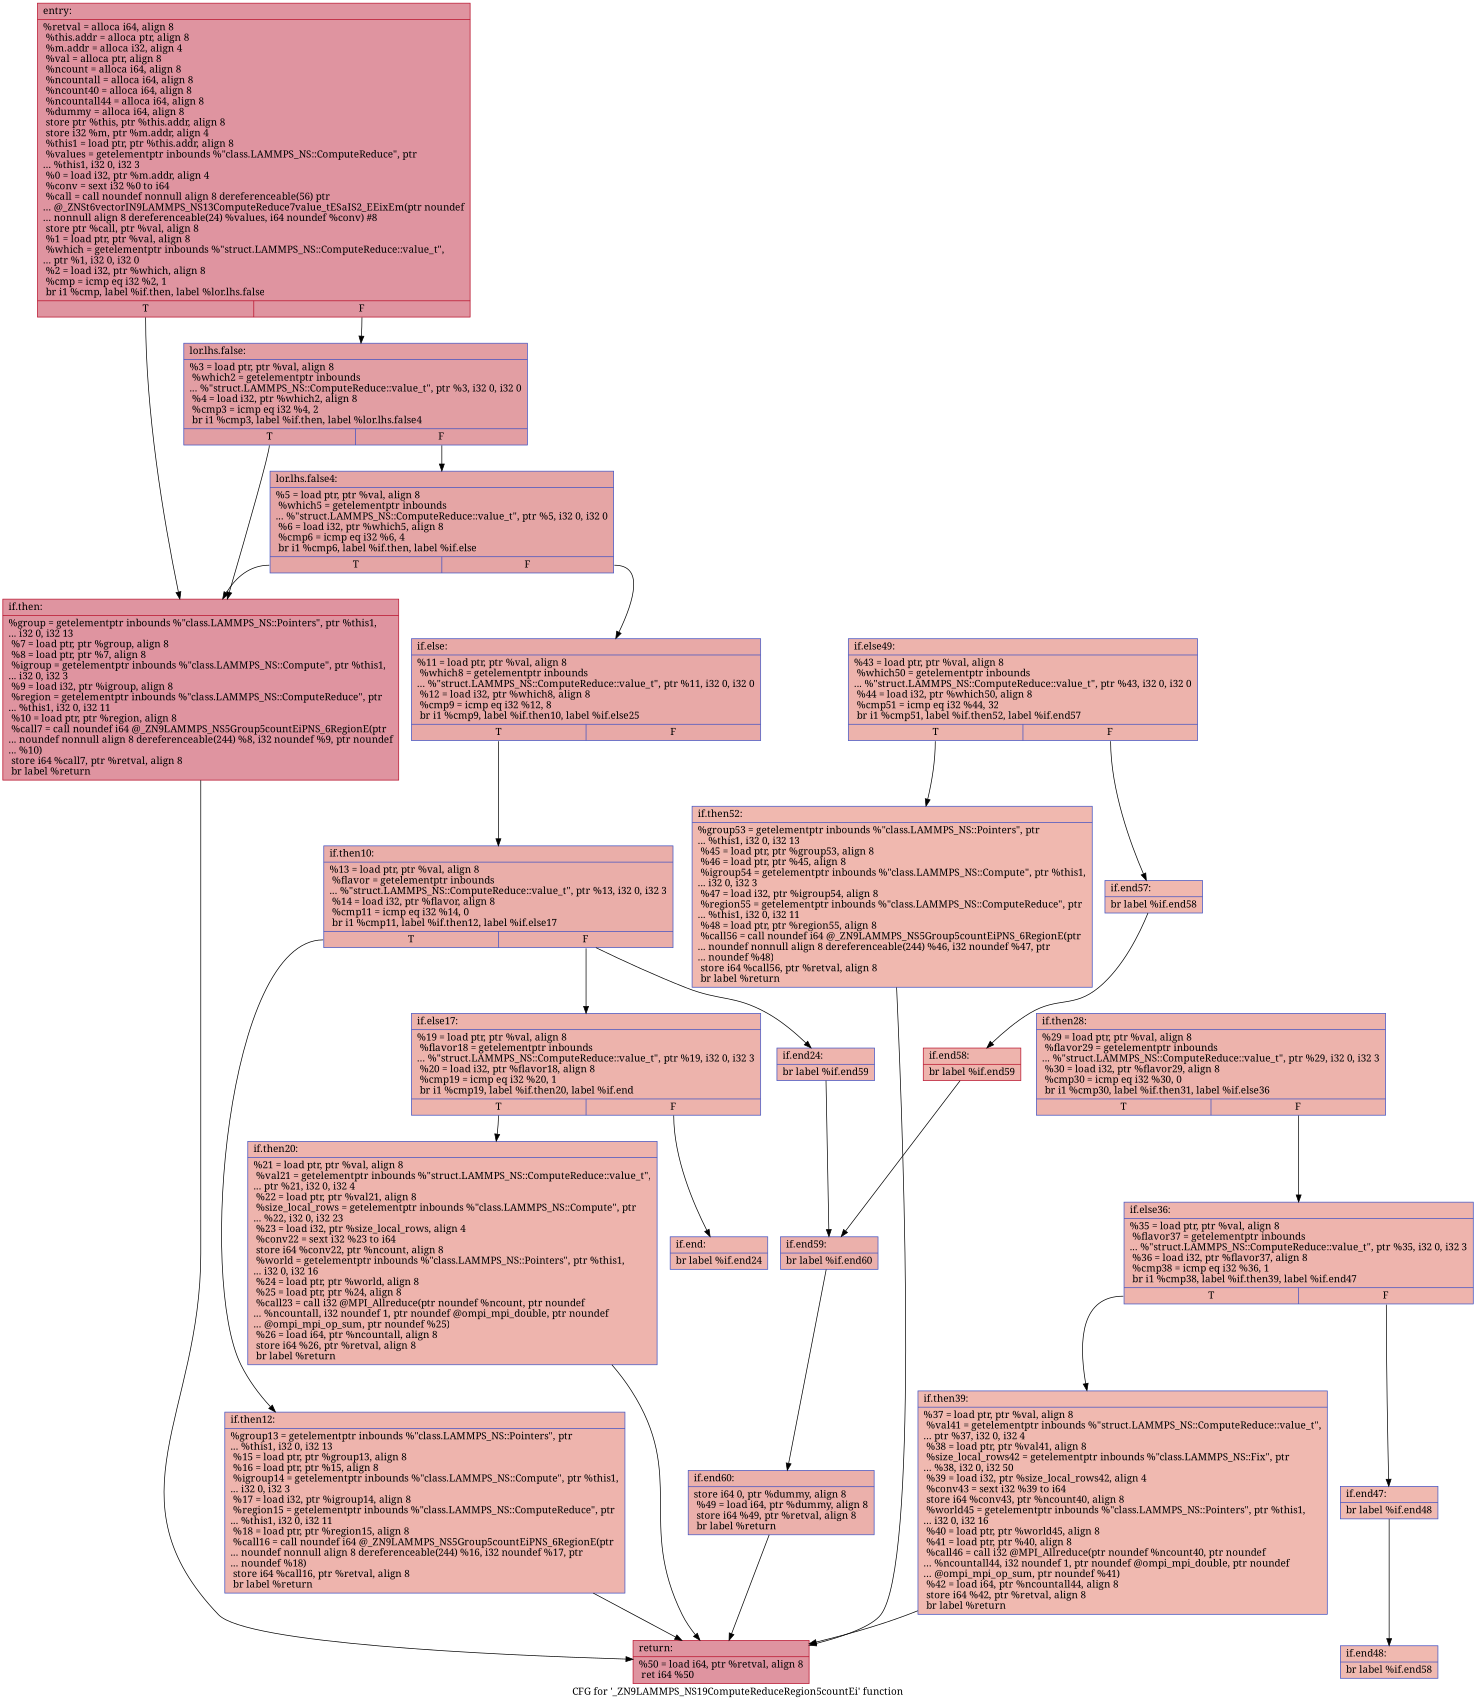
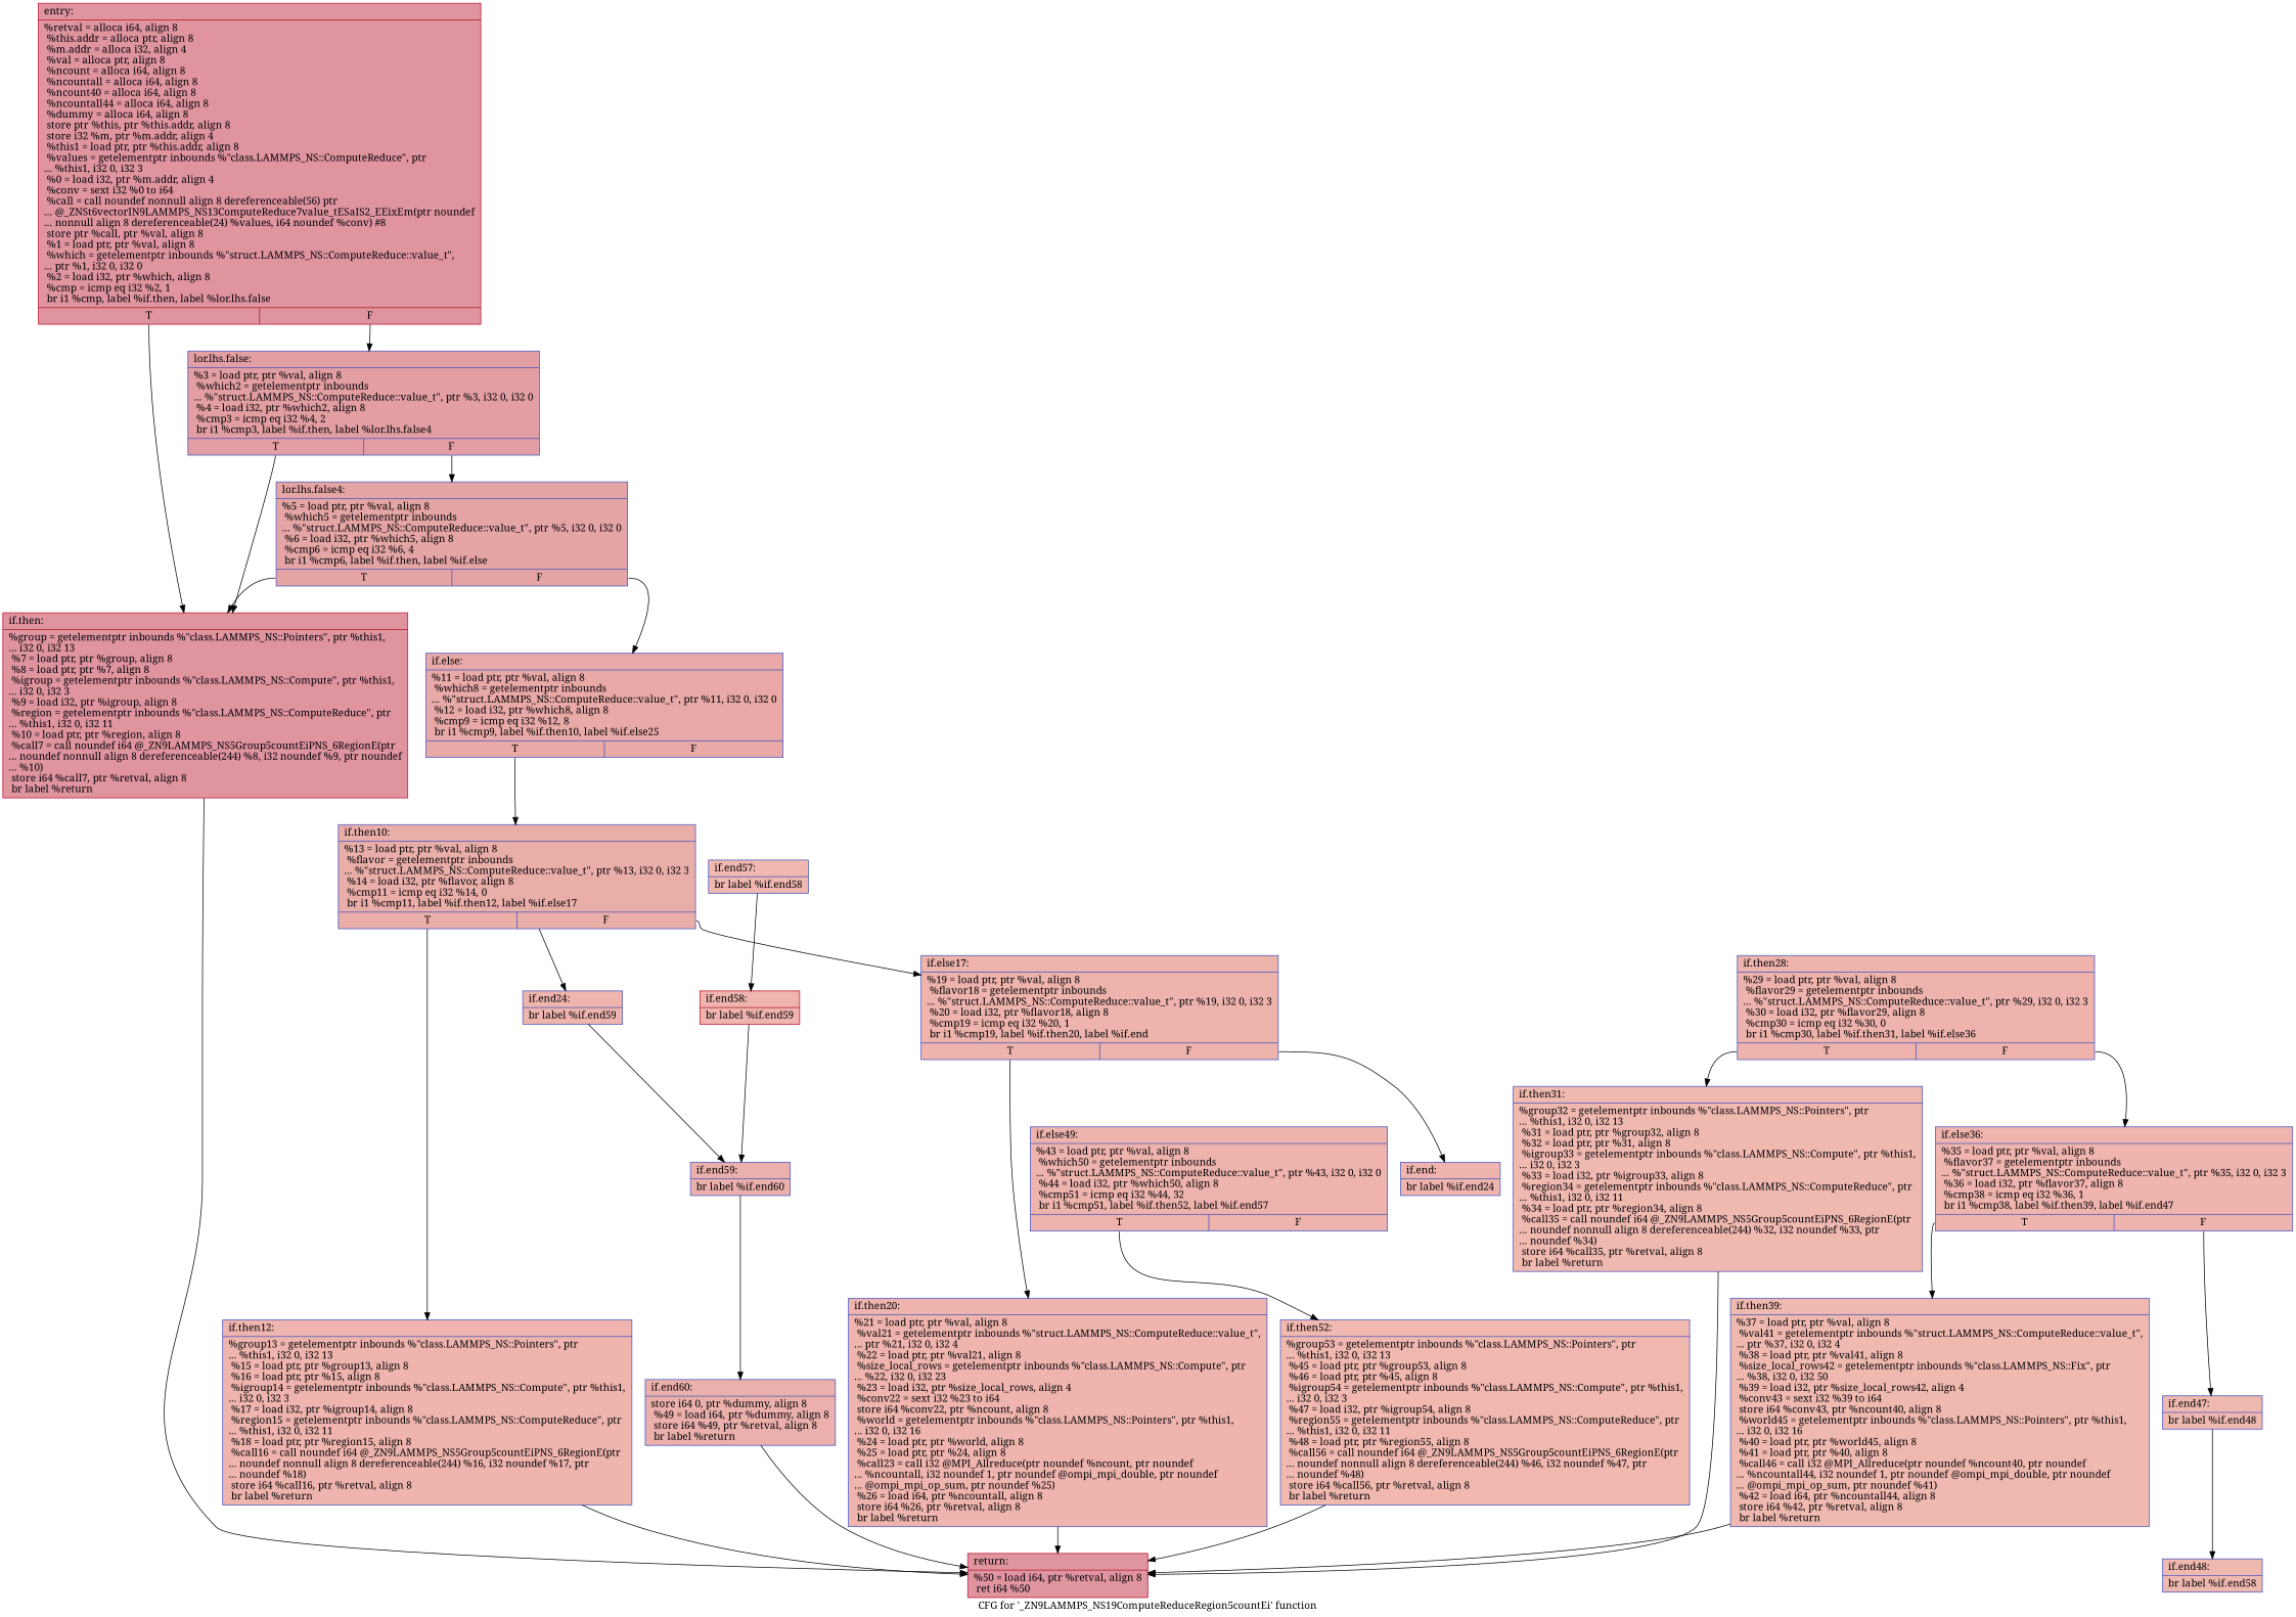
  digraph {
    fontname="Noto Serif"
    label="CFG for '_ZN9LAMMPS_NS19ComputeReduceRegion5countEi' function"
    node [color="#3d50c3ff" fillcolor="#d8564670" fontname="Noto Serif" shape=record style=filled]
    edge [fontname="Noto Serif"]
    n1 [color="#b70d28ff" fillcolor="#b70d2870" label="{entry:\l|  %retval = alloca i64, align 8\l  %this.addr = alloca ptr, align 8\l  %m.addr = alloca i32, align 4\l  %val = alloca ptr, align 8\l  %ncount = alloca i64, align 8\l  %ncountall = alloca i64, align 8\l  %ncount40 = alloca i64, align 8\l  %ncountall44 = alloca i64, align 8\l  %dummy = alloca i64, align 8\l  store ptr %this, ptr %this.addr, align 8\l  store i32 %m, ptr %m.addr, align 4\l  %this1 = load ptr, ptr %this.addr, align 8\l  %values = getelementptr inbounds %\"class.LAMMPS_NS::ComputeReduce\", ptr\l... %this1, i32 0, i32 3\l  %0 = load i32, ptr %m.addr, align 4\l  %conv = sext i32 %0 to i64\l  %call = call noundef nonnull align 8 dereferenceable(56) ptr\l... @_ZNSt6vectorIN9LAMMPS_NS13ComputeReduce7value_tESaIS2_EEixEm(ptr noundef\l... nonnull align 8 dereferenceable(24) %values, i64 noundef %conv) #8\l  store ptr %call, ptr %val, align 8\l  %1 = load ptr, ptr %val, align 8\l  %which = getelementptr inbounds %\"struct.LAMMPS_NS::ComputeReduce::value_t\",\l... ptr %1, i32 0, i32 0\l  %2 = load i32, ptr %which, align 8\l  %cmp = icmp eq i32 %2, 1\l  br i1 %cmp, label %if.then, label %lor.lhs.false\l|{<s0>T|<s1>F}}"]
    n2 [color="#b70d28ff" fillcolor="#b70d2870" label="{if.then:\l|  %group = getelementptr inbounds %\"class.LAMMPS_NS::Pointers\", ptr %this1,\l... i32 0, i32 13\l  %7 = load ptr, ptr %group, align 8\l  %8 = load ptr, ptr %7, align 8\l  %igroup = getelementptr inbounds %\"class.LAMMPS_NS::Compute\", ptr %this1,\l... i32 0, i32 3\l  %9 = load i32, ptr %igroup, align 8\l  %region = getelementptr inbounds %\"class.LAMMPS_NS::ComputeReduce\", ptr\l... %this1, i32 0, i32 11\l  %10 = load ptr, ptr %region, align 8\l  %call7 = call noundef i64 @_ZN9LAMMPS_NS5Group5countEiPNS_6RegionE(ptr\l... noundef nonnull align 8 dereferenceable(244) %8, i32 noundef %9, ptr noundef\l... %10)\l  store i64 %call7, ptr %retval, align 8\l  br label %return\l}"]
    n3 [fillcolor="#be242e70" label="{lor.lhs.false:\l|  %3 = load ptr, ptr %val, align 8\l  %which2 = getelementptr inbounds\l... %\"struct.LAMMPS_NS::ComputeReduce::value_t\", ptr %3, i32 0, i32 0\l  %4 = load i32, ptr %which2, align 8\l  %cmp3 = icmp eq i32 %4, 2\l  br i1 %cmp3, label %if.then, label %lor.lhs.false4\l|{<s0>T|<s1>F}}"]
    n4 [color="#b70d28ff" fillcolor="#b70d2870" label="{return:\l|  %50 = load i64, ptr %retval, align 8\l  ret i64 %50\l}"]
    n5 [fillcolor="#c5333470" label="{lor.lhs.false4:\l|  %5 = load ptr, ptr %val, align 8\l  %which5 = getelementptr inbounds\l... %\"struct.LAMMPS_NS::ComputeReduce::value_t\", ptr %5, i32 0, i32 0\l  %6 = load i32, ptr %which5, align 8\l  %cmp6 = icmp eq i32 %6, 4\l  br i1 %cmp6, label %if.then, label %if.else\l|{<s0>T|<s1>F}}"]
    n6 [fillcolor="#ca3b3770" label="{if.else:\l|  %11 = load ptr, ptr %val, align 8\l  %which8 = getelementptr inbounds\l... %\"struct.LAMMPS_NS::ComputeReduce::value_t\", ptr %11, i32 0, i32 0\l  %12 = load i32, ptr %which8, align 8\l  %cmp9 = icmp eq i32 %12, 8\l  br i1 %cmp9, label %if.then10, label %if.else25\l|{<s0>T|<s1>F}}"]
    n7 [fillcolor="#d0473d70" label="{if.then10:\l|  %13 = load ptr, ptr %val, align 8\l  %flavor = getelementptr inbounds\l... %\"struct.LAMMPS_NS::ComputeReduce::value_t\", ptr %13, i32 0, i32 3\l  %14 = load i32, ptr %flavor, align 8\l  %cmp11 = icmp eq i32 %14, 0\l  br i1 %cmp11, label %if.then12, label %if.else17\l|{<s0>T|<s1>F}}"]
    n8 [label="{if.then12:\l|  %group13 = getelementptr inbounds %\"class.LAMMPS_NS::Pointers\", ptr\l... %this1, i32 0, i32 13\l  %15 = load ptr, ptr %group13, align 8\l  %16 = load ptr, ptr %15, align 8\l  %igroup14 = getelementptr inbounds %\"class.LAMMPS_NS::Compute\", ptr %this1,\l... i32 0, i32 3\l  %17 = load i32, ptr %igroup14, align 8\l  %region15 = getelementptr inbounds %\"class.LAMMPS_NS::ComputeReduce\", ptr\l... %this1, i32 0, i32 11\l  %18 = load ptr, ptr %region15, align 8\l  %call16 = call noundef i64 @_ZN9LAMMPS_NS5Group5countEiPNS_6RegionE(ptr\l... noundef nonnull align 8 dereferenceable(244) %16, i32 noundef %17, ptr\l... noundef %18)\l  store i64 %call16, ptr %retval, align 8\l  br label %return\l}"]
    n9 [fillcolor="#d6524470" label="{if.else17:\l|  %19 = load ptr, ptr %val, align 8\l  %flavor18 = getelementptr inbounds\l... %\"struct.LAMMPS_NS::ComputeReduce::value_t\", ptr %19, i32 0, i32 3\l  %20 = load i32, ptr %flavor18, align 8\l  %cmp19 = icmp eq i32 %20, 1\l  br i1 %cmp19, label %if.then20, label %if.end\l|{<s0>T|<s1>F}}"]
    n10 [label="{if.end24:\l|  br label %if.end59\l}"]
    n11 [label="{if.then20:\l|  %21 = load ptr, ptr %val, align 8\l  %val21 = getelementptr inbounds %\"struct.LAMMPS_NS::ComputeReduce::value_t\",\l... ptr %21, i32 0, i32 4\l  %22 = load ptr, ptr %val21, align 8\l  %size_local_rows = getelementptr inbounds %\"class.LAMMPS_NS::Compute\", ptr\l... %22, i32 0, i32 23\l  %23 = load i32, ptr %size_local_rows, align 4\l  %conv22 = sext i32 %23 to i64\l  store i64 %conv22, ptr %ncount, align 8\l  %world = getelementptr inbounds %\"class.LAMMPS_NS::Pointers\", ptr %this1,\l... i32 0, i32 16\l  %24 = load ptr, ptr %world, align 8\l  %25 = load ptr, ptr %24, align 8\l  %call23 = call i32 @MPI_Allreduce(ptr noundef %ncount, ptr noundef\l... %ncountall, i32 noundef 1, ptr noundef @ompi_mpi_double, ptr noundef\l... @ompi_mpi_op_sum, ptr noundef %25)\l  %26 = load i64, ptr %ncountall, align 8\l  store i64 %26, ptr %retval, align 8\l  br label %return\l}"]
    n12 [label="{if.end:\l|  br label %if.end24\l}"]
    n13 [fillcolor="#d6524470" label="{if.then28:\l|  %29 = load ptr, ptr %val, align 8\l  %flavor29 = getelementptr inbounds\l... %\"struct.LAMMPS_NS::ComputeReduce::value_t\", ptr %29, i32 0, i32 3\l  %30 = load i32, ptr %flavor29, align 8\l  %cmp30 = icmp eq i32 %30, 0\l  br i1 %cmp30, label %if.then31, label %if.else36\l|{<s0>T|<s1>F}}"]
+   n14 [fillcolor="#de614d70" label="{if.then31:\l|  %group32 = getelementptr inbounds %\"class.LAMMPS_NS::Pointers\", ptr\l... %this1, i32 0, i32 13\l  %31 = load ptr, ptr %group32, align 8\l  %32 = load ptr, ptr %31, align 8\l  %igroup33 = getelementptr inbounds %\"class.LAMMPS_NS::Compute\", ptr %this1,\l... i32 0, i32 3\l  %33 = load i32, ptr %igroup33, align 8\l  %region34 = getelementptr inbounds %\"class.LAMMPS_NS::ComputeReduce\", ptr\l... %this1, i32 0, i32 11\l  %34 = load ptr, ptr %region34, align 8\l  %call35 = call noundef i64 @_ZN9LAMMPS_NS5Group5countEiPNS_6RegionE(ptr\l... noundef nonnull align 8 dereferenceable(244) %32, i32 noundef %33, ptr\l... noundef %34)\l  store i64 %call35, ptr %retval, align 8\l  br label %return\l}"]
    n15 [label="{if.else36:\l|  %35 = load ptr, ptr %val, align 8\l  %flavor37 = getelementptr inbounds\l... %\"struct.LAMMPS_NS::ComputeReduce::value_t\", ptr %35, i32 0, i32 3\l  %36 = load i32, ptr %flavor37, align 8\l  %cmp38 = icmp eq i32 %36, 1\l  br i1 %cmp38, label %if.then39, label %if.end47\l|{<s0>T|<s1>F}}"]
    n16 [fillcolor="#d6524470" label="{if.else49:\l|  %43 = load ptr, ptr %val, align 8\l  %which50 = getelementptr inbounds\l... %\"struct.LAMMPS_NS::ComputeReduce::value_t\", ptr %43, i32 0, i32 0\l  %44 = load i32, ptr %which50, align 8\l  %cmp51 = icmp eq i32 %44, 32\l  br i1 %cmp51, label %if.then52, label %if.end57\l|{<s0>T|<s1>F}}"]
    n17 [fillcolor="#dc5d4a70" label="{if.then52:\l|  %group53 = getelementptr inbounds %\"class.LAMMPS_NS::Pointers\", ptr\l... %this1, i32 0, i32 13\l  %45 = load ptr, ptr %group53, align 8\l  %46 = load ptr, ptr %45, align 8\l  %igroup54 = getelementptr inbounds %\"class.LAMMPS_NS::Compute\", ptr %this1,\l... i32 0, i32 3\l  %47 = load i32, ptr %igroup54, align 8\l  %region55 = getelementptr inbounds %\"class.LAMMPS_NS::ComputeReduce\", ptr\l... %this1, i32 0, i32 11\l  %48 = load ptr, ptr %region55, align 8\l  %call56 = call noundef i64 @_ZN9LAMMPS_NS5Group5countEiPNS_6RegionE(ptr\l... noundef nonnull align 8 dereferenceable(244) %46, i32 noundef %47, ptr\l... noundef %48)\l  store i64 %call56, ptr %retval, align 8\l  br label %return\l}"]
    n18 [fillcolor="#dc5d4a70" label="{if.end57:\l|  br label %if.end58\l}"]
    n19 [fillcolor="#d24b4070" label="{if.end59:\l|  br label %if.end60\l}"]
    n20 [fillcolor="#d24b4070" label="{if.end60:\l|  store i64 0, ptr %dummy, align 8\l  %49 = load i64, ptr %dummy, align 8\l  store i64 %49, ptr %retval, align 8\l  br label %return\l}"]
    n21 [fillcolor="#de614d70" label="{if.then39:\l|  %37 = load ptr, ptr %val, align 8\l  %val41 = getelementptr inbounds %\"struct.LAMMPS_NS::ComputeReduce::value_t\",\l... ptr %37, i32 0, i32 4\l  %38 = load ptr, ptr %val41, align 8\l  %size_local_rows42 = getelementptr inbounds %\"class.LAMMPS_NS::Fix\", ptr\l... %38, i32 0, i32 50\l  %39 = load i32, ptr %size_local_rows42, align 4\l  %conv43 = sext i32 %39 to i64\l  store i64 %conv43, ptr %ncount40, align 8\l  %world45 = getelementptr inbounds %\"class.LAMMPS_NS::Pointers\", ptr %this1,\l... i32 0, i32 16\l  %40 = load ptr, ptr %world45, align 8\l  %41 = load ptr, ptr %40, align 8\l  %call46 = call i32 @MPI_Allreduce(ptr noundef %ncount40, ptr noundef\l... %ncountall44, i32 noundef 1, ptr noundef @ompi_mpi_double, ptr noundef\l... @ompi_mpi_op_sum, ptr noundef %41)\l  %42 = load i64, ptr %ncountall44, align 8\l  store i64 %42, ptr %retval, align 8\l  br label %return\l}"]
    n22 [fillcolor="#de614d70" label="{if.end47:\l|  br label %if.end48\l}"]
    n23 [color="#b70d28ff" label="{if.end58:\l|  br label %if.end59\l}"]
    n24 [fillcolor="#de614d70" label="{if.end48:\l|  br label %if.end58\l}"]
    n1 -> n2 [tailport=s0]
    n1 -> n3 [tailport=s1]
    n2 -> n4
    n3 -> n2 [tailport=s0]
    n3 -> n5 [tailport=s1]
    n5 -> n2 [tailport=s0]
    n5 -> n6 [tailport=s1]
    n6 -> n7 [tailport=s0]
    n7 -> n8 [tailport=s0]
    n7 -> n9 [tailport=s1]
    n7 -> n10
    n8 -> n4
    n9 -> n11 [tailport=s0]
    n9 -> n12 [tailport=s1]
    n10 -> n19
    n11 -> n4
+   n13 -> n14 [tailport=s0]
    n13 -> n15 [tailport=s1]
+   n14 -> n4
    n15 -> n21 [tailport=s0]
    n15 -> n22 [tailport=s1]
    n16 -> n17 [tailport=s0]
-   n16 -> n18 [tailport=s1]
    n17 -> n4
    n18 -> n23
    n19 -> n20
    n20 -> n4
    n21 -> n4
    n22 -> n24
    n23 -> n19
  }
